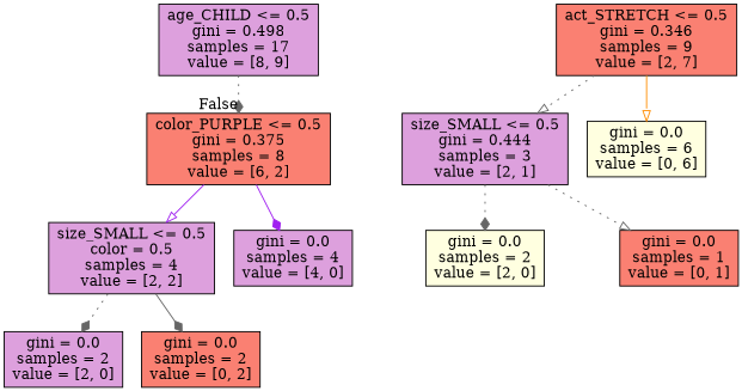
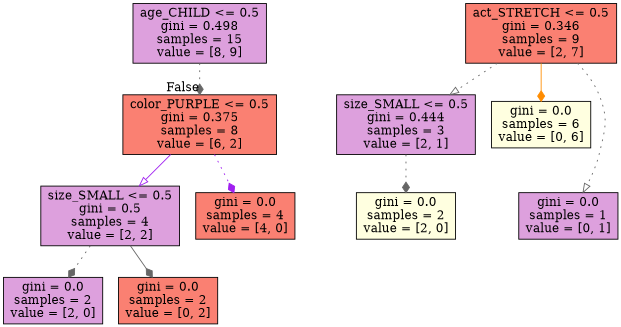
  digraph {
    node [fillcolor=plum shape=box style=filled]
    edge [arrowhead=diamond color=gray40 style=dotted]
-   n1 [label="age_CHILD <= 0.5\ngini = 0.498\nsamples = 17\nvalue = [8, 9]"]
+   n1 [label="age_CHILD <= 0.5\ngini = 0.498\nsamples = 15\nvalue = [8, 9]"]
    n2 [fillcolor=salmon label="color_PURPLE <= 0.5\ngini = 0.375\nsamples = 8\nvalue = [6, 2]"]
    n3 [fillcolor=salmon label="act_STRETCH <= 0.5\ngini = 0.346\nsamples = 9\nvalue = [2, 7]"]
    n4 [label="size_SMALL <= 0.5\ngini = 0.444\nsamples = 3\nvalue = [2, 1]"]
    n5 [fillcolor=lightyellow label="gini = 0.0\nsamples = 6\nvalue = [0, 6]"]
-   n6 [label="size_SMALL <= 0.5\ncolor = 0.5\nsamples = 4\nvalue = [2, 2]"]
-   n7 [label="gini = 0.0\nsamples = 4\nvalue = [4, 0]"]
+   n6 [label="size_SMALL <= 0.5\ngini = 0.5\nsamples = 4\nvalue = [2, 2]"]
+   n7 [fillcolor=salmon label="gini = 0.0\nsamples = 4\nvalue = [4, 0]"]
    n8 [fillcolor=lightyellow label="gini = 0.0\nsamples = 2\nvalue = [2, 0]"]
-   n9 [fillcolor=salmon label="gini = 0.0\nsamples = 1\nvalue = [0, 1]"]
+   n9 [label="gini = 0.0\nsamples = 1\nvalue = [0, 1]"]
    n10 [label="gini = 0.0\nsamples = 2\nvalue = [2, 0]"]
    n11 [fillcolor=salmon label="gini = 0.0\nsamples = 2\nvalue = [0, 2]"]
    n1 -> n2 [headlabel=False labelangle=-45 labeldistance=2.5]
    n2 -> n6 [arrowhead=onormal color=purple style=solid]
-   n2 -> n7 [color=purple style=solid]
+   n2 -> n7 [color=purple]
    n3 -> n4 [arrowhead=onormal]
-   n3 -> n5 [arrowhead=onormal color=darkorange style=solid]
+   n3 -> n5 [color=darkorange style=solid]
    n4 -> n8
-   n4 -> n9 [arrowhead=onormal]
+   n3 -> n9 [arrowhead=onormal]
    n6 -> n10
    n6 -> n11 [style=solid]
  }
